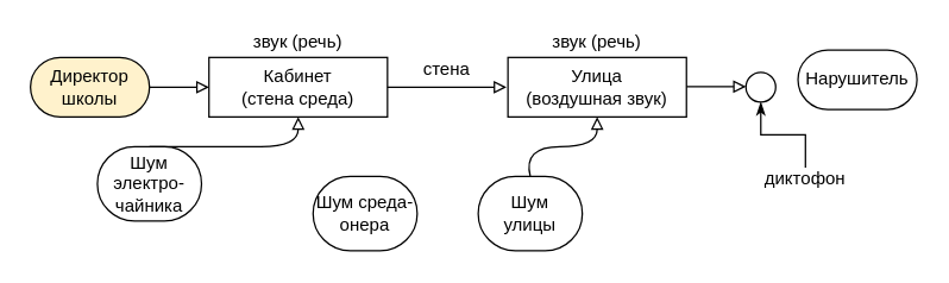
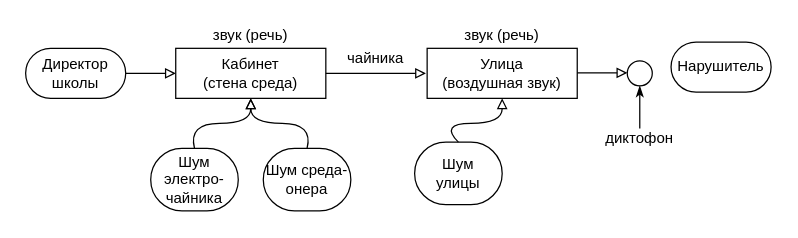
  <mxCell id="0" />
  <mxCell id="1" parent="0" />
  <mxCell id="2" value="" style="endArrow=block;html=1;rounded=0;exitX=1;exitY=0.5;exitDx=0;exitDy=0;endFill=0;" edge="1" parent="1"><mxGeometry width="50" height="50" relative="1" as="geometry"><mxPoint x="100" y="58" as="sourcePoint" /><mxPoint x="140" y="58" as="targetPoint" /></mxGeometry></mxCell>
  <mxCell id="3" value="звук (речь)" style="text;html=1;strokeColor=none;fillColor=none;align=center;verticalAlign=middle;whiteSpace=wrap;rounded=0;" vertex="1" parent="1"><mxGeometry x="140" y="20" width="120" height="16" as="geometry" /></mxCell>
  <mxCell id="4" value="Кабинет (стена&amp;nbsp;среда)" style="rounded=0;whiteSpace=wrap;html=1;" vertex="1" parent="1"><mxGeometry x="140" y="38" width="120" height="40" as="geometry" /></mxCell>
- <mxCell id="5" value="Директор школы" style="rounded=1;whiteSpace=wrap;html=1;arcSize=50;fillColor=#fff2cc;" vertex="1" parent="1"><mxGeometry x="20" y="38" width="80" height="40" as="geometry" /></mxCell>
- <mxCell id="6" value="Шум электро-чайника" style="rounded=1;whiteSpace=wrap;html=1;arcSize=50;" vertex="1" parent="1"><mxGeometry x="65" y="98" width="70" height="50" as="geometry" /></mxCell>
+ <mxCell id="5" value="Директор школы" style="rounded=1;whiteSpace=wrap;html=1;arcSize=50;" vertex="1" parent="1"><mxGeometry x="20" y="38" width="80" height="40" as="geometry" /></mxCell>
+ <mxCell id="6" value="Шум электро-чайника" style="rounded=1;whiteSpace=wrap;html=1;arcSize=50;" vertex="1" parent="1"><mxGeometry x="120" y="118" width="70" height="50" as="geometry" /></mxCell>
  <mxCell id="7" value="Шум среда-онера" style="rounded=1;whiteSpace=wrap;html=1;arcSize=50;" vertex="1" parent="1"><mxGeometry x="210" y="118" width="70" height="50" as="geometry" /></mxCell>
  <mxCell id="8" value="" style="curved=1;endArrow=block;html=1;rounded=0;endFill=0;entryX=0.5;entryY=1;entryDx=0;entryDy=0;exitX=0.5;exitY=0;exitDx=0;exitDy=0;" edge="1" parent="1" source="6" target="4"><mxGeometry width="50" height="50" relative="1" as="geometry"><mxPoint x="70" y="148" as="sourcePoint" /><mxPoint x="120" y="98" as="targetPoint" /><Array as="points"><mxPoint x="150" y="98" /><mxPoint x="200" y="98" /></Array></mxGeometry></mxCell>
+ <mxCell id="9" value="" style="curved=1;endArrow=block;html=1;rounded=0;endFill=0;entryX=0.5;entryY=1;entryDx=0;entryDy=0;exitX=0.5;exitY=0;exitDx=0;exitDy=0;" edge="1" parent="1" source="7" target="4"><mxGeometry width="50" height="50" relative="1" as="geometry"><mxPoint x="165" y="128" as="sourcePoint" /><mxPoint x="210" y="88" as="targetPoint" /><Array as="points"><mxPoint x="250" y="98" /><mxPoint x="200" y="98" /></Array></mxGeometry></mxCell>
  <mxCell id="10" value="" style="endArrow=block;html=1;rounded=0;exitX=1;exitY=0.5;exitDx=0;exitDy=0;endFill=0;" edge="1" parent="1"><mxGeometry width="50" height="50" relative="1" as="geometry"><mxPoint x="260" y="58" as="sourcePoint" /><mxPoint x="340" y="58" as="targetPoint" /></mxGeometry></mxCell>
- <mxCell id="11" value="стена" style="text;html=1;strokeColor=none;fillColor=none;align=center;verticalAlign=middle;whiteSpace=wrap;rounded=0;" vertex="1" parent="1"><mxGeometry x="270" y="38" width="60" height="16" as="geometry" /></mxCell>
+ <mxCell id="11" value="чайника" style="text;html=1;strokeColor=none;fillColor=none;align=center;verticalAlign=middle;whiteSpace=wrap;rounded=0;" vertex="1" parent="1"><mxGeometry x="270" y="38" width="60" height="16" as="geometry" /></mxCell>
  <mxCell id="12" value="звук (речь)" style="text;html=1;strokeColor=none;fillColor=none;align=center;verticalAlign=middle;whiteSpace=wrap;rounded=0;" vertex="1" parent="1"><mxGeometry x="341" y="20" width="120" height="16" as="geometry" /></mxCell>
  <mxCell id="13" value="Улица (воздушная&amp;nbsp;звук)" style="rounded=0;whiteSpace=wrap;html=1;" vertex="1" parent="1"><mxGeometry x="341" y="38" width="120" height="40" as="geometry" /></mxCell>
- <mxCell id="14" value="Шум &lt;br&gt;улицы" style="rounded=1;whiteSpace=wrap;html=1;arcSize=50;" vertex="1" parent="1"><mxGeometry x="321" y="118" width="70" height="50" as="geometry" /></mxCell>
+ <mxCell id="14" value="Шум &lt;br&gt;улицы" style="rounded=1;whiteSpace=wrap;html=1;arcSize=50;" vertex="1" parent="1"><mxGeometry x="331" y="113" width="70" height="50" as="geometry" /></mxCell>
  <mxCell id="15" value="" style="curved=1;endArrow=block;html=1;rounded=0;endFill=0;entryX=0.5;entryY=1;entryDx=0;entryDy=0;exitX=0.5;exitY=0;exitDx=0;exitDy=0;" edge="1" parent="1" source="14" target="13"><mxGeometry width="50" height="50" relative="1" as="geometry"><mxPoint x="271" y="148" as="sourcePoint" /><mxPoint x="321" y="98" as="targetPoint" /><Array as="points"><mxPoint x="351" y="98" /><mxPoint x="401" y="98" /></Array></mxGeometry></mxCell>
  <mxCell id="16" value="" style="endArrow=block;html=1;rounded=0;exitX=1;exitY=0.5;exitDx=0;exitDy=0;endFill=0;" edge="1" parent="1"><mxGeometry width="50" height="50" relative="1" as="geometry"><mxPoint x="461" y="57.6" as="sourcePoint" /><mxPoint x="501" y="57.6" as="targetPoint" /></mxGeometry></mxCell>
  <mxCell id="17" value="Нарушитель" style="rounded=1;whiteSpace=wrap;html=1;arcSize=50;" vertex="1" parent="1"><mxGeometry x="536" y="33" width="80" height="40" as="geometry" /></mxCell>
  <mxCell id="18" value="" style="ellipse;whiteSpace=wrap;html=1;aspect=fixed;" vertex="1" parent="1"><mxGeometry x="501" y="48" width="20" height="20" as="geometry" /></mxCell>
  <mxCell id="19" style="edgeStyle=orthogonalEdgeStyle;rounded=0;orthogonalLoop=1;jettySize=auto;html=1;entryX=0.5;entryY=1;entryDx=0;entryDy=0;endArrow=classicThin;endFill=1;" edge="1" parent="1" source="20" target="18"><mxGeometry relative="1" as="geometry" /></mxCell>
- <mxCell id="20" value="диктофон" style="text;html=1;strokeColor=none;fillColor=none;align=center;verticalAlign=middle;whiteSpace=wrap;rounded=0;" vertex="1" parent="1"><mxGeometry x="481" y="112" width="120" height="16" as="geometry" /></mxCell>
+ <mxCell id="20" value="диктофон" style="text;html=1;strokeColor=none;fillColor=none;align=center;verticalAlign=middle;whiteSpace=wrap;rounded=0;" vertex="1" parent="1"><mxGeometry x="451" y="102" width="120" height="16" as="geometry" /></mxCell>
